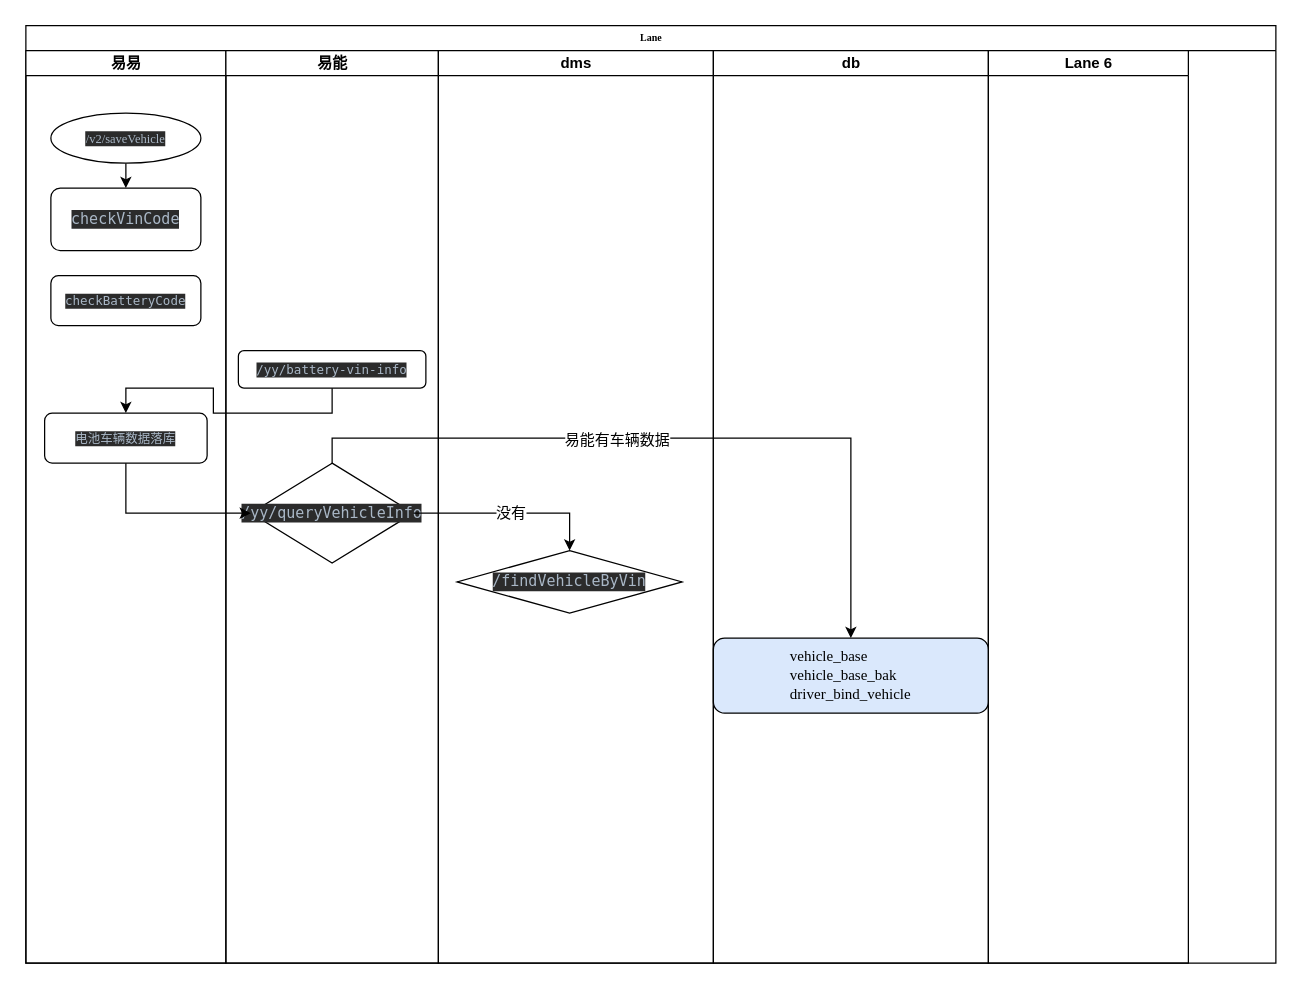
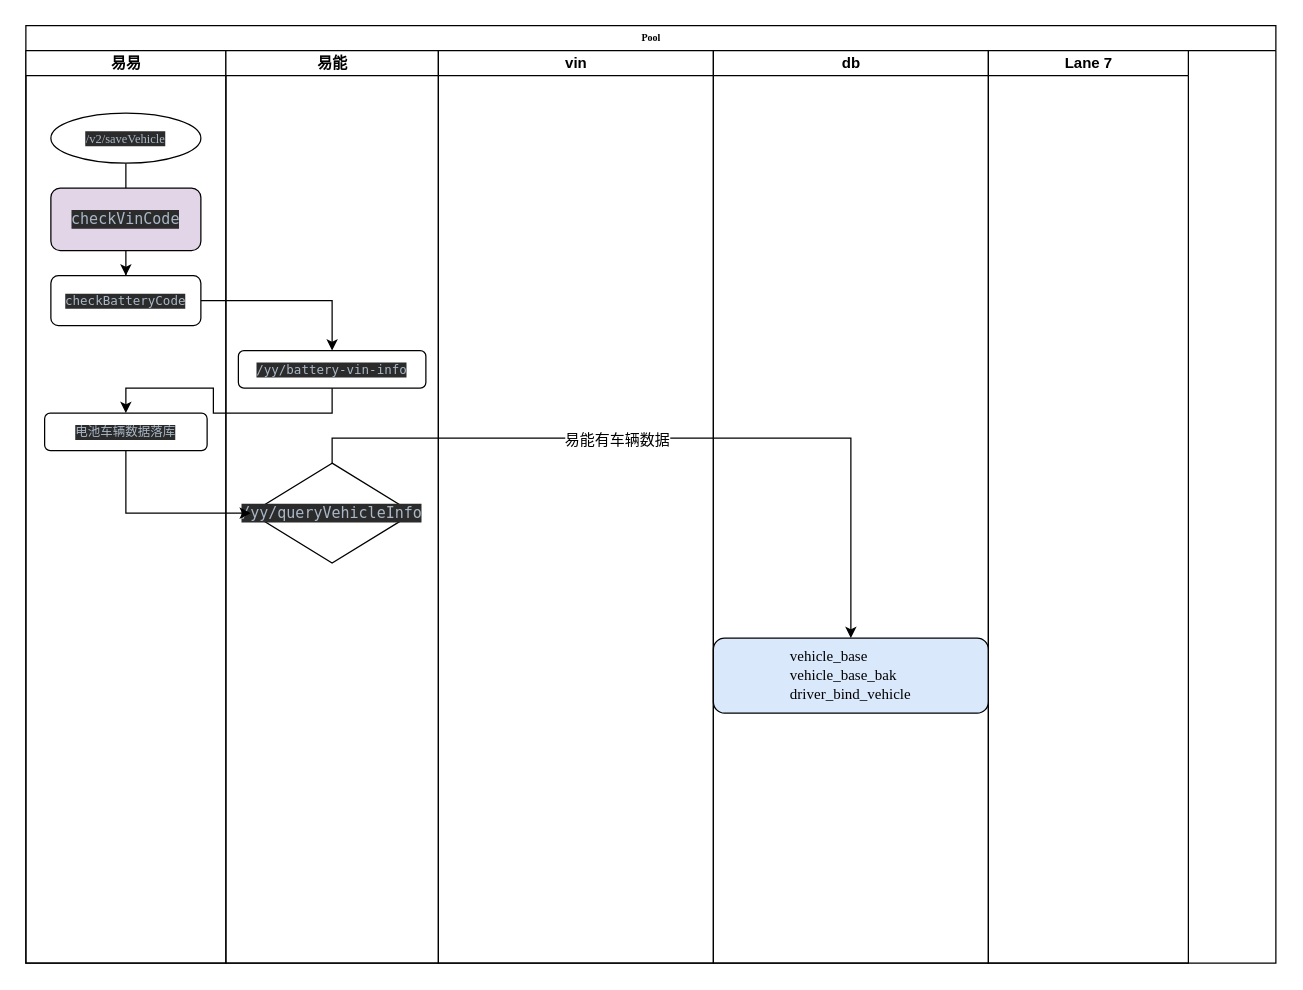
  <mxCell id="0" />
  <mxCell id="1" parent="0" />
- <mxCell id="2" value="Lane" style="swimlane;html=1;childLayout=stackLayout;startSize=20;rounded=0;shadow=0;labelBackgroundColor=none;strokeWidth=1;fontFamily=Verdana;fontSize=8;align=center;" parent="1" vertex="1"><mxGeometry x="20" y="20" width="1000" height="750" as="geometry" /></mxCell>
+ <mxCell id="2" value="Pool" style="swimlane;html=1;childLayout=stackLayout;startSize=20;rounded=0;shadow=0;labelBackgroundColor=none;strokeWidth=1;fontFamily=Verdana;fontSize=8;align=center;" parent="1" vertex="1"><mxGeometry x="20" y="20" width="1000" height="750" as="geometry" /></mxCell>
  <mxCell id="3" value="易易" style="swimlane;html=1;startSize=20;" parent="2" vertex="1"><mxGeometry y="20" width="160" height="730" as="geometry" /></mxCell>
- <mxCell id="4" style="edgeStyle=orthogonalEdgeStyle;rounded=0;orthogonalLoop=1;jettySize=auto;html=1;exitX=0.5;exitY=1;exitDx=0;exitDy=0;entryX=0.5;entryY=0;entryDx=0;entryDy=0;fontFamily=Verdana;fontSize=10;" edge="1" parent="3" source="5" target="7"><mxGeometry relative="1" as="geometry" /></mxCell>
+ <mxCell id="4" style="edgeStyle=orthogonalEdgeStyle;rounded=0;orthogonalLoop=1;jettySize=auto;html=1;exitX=0.5;exitY=1;exitDx=0;exitDy=0;entryX=0.5;entryY=0;entryDx=0;entryDy=0;fontFamily=Verdana;fontSize=10;endArrow=none;" edge="1" parent="3" source="5" target="7"><mxGeometry relative="1" as="geometry" /></mxCell>
  <mxCell id="5" value="&lt;p style=&quot;background-color: rgb(43, 43, 43); color: rgb(169, 183, 198);&quot;&gt;&lt;font style=&quot;font-size: 10px;&quot;&gt;/v2/saveVehicle&lt;/font&gt;&lt;/p&gt;" style="ellipse;whiteSpace=wrap;html=1;shadow=0;labelBackgroundColor=none;strokeWidth=1;fontFamily=Verdana;fontSize=8;align=center;" parent="3" vertex="1"><mxGeometry x="20" y="50" width="120" height="40" as="geometry" /></mxCell>
- <mxCell id="7" value="&lt;pre style=&quot;background-color: rgb(43, 43, 43); color: rgb(169, 183, 198); font-family: &amp;quot;JetBrains Mono&amp;quot;, monospace;&quot;&gt;&lt;font style=&quot;font-size: 12px;&quot;&gt;checkVinCode&lt;/font&gt;&lt;/pre&gt;" style="rounded=1;whiteSpace=wrap;html=1;shadow=0;labelBackgroundColor=none;strokeWidth=1;fontFamily=Verdana;fontSize=8;align=center;" parent="3" vertex="1"><mxGeometry x="20" y="110" width="120" height="50" as="geometry" /></mxCell>
- <mxCell id="8" value="&lt;pre style=&quot;background-color: rgb(43, 43, 43); color: rgb(169, 183, 198); font-family: &amp;quot;JetBrains Mono&amp;quot;, monospace;&quot;&gt;&lt;font style=&quot;font-size: 10px;&quot;&gt;电池车辆数据落库&lt;/font&gt;&lt;/pre&gt;" style="rounded=1;whiteSpace=wrap;html=1;shadow=0;labelBackgroundColor=none;strokeWidth=1;fontFamily=Verdana;fontSize=8;align=center;" parent="3" vertex="1"><mxGeometry x="15" y="290" width="130" height="40" as="geometry" /></mxCell>
+ <mxCell id="6" style="edgeStyle=orthogonalEdgeStyle;rounded=0;orthogonalLoop=1;jettySize=auto;html=1;exitX=0.5;exitY=1;exitDx=0;exitDy=0;fontFamily=Verdana;fontSize=10;" edge="1" parent="3" source="7" target="9"><mxGeometry relative="1" as="geometry" /></mxCell>
+ <mxCell id="7" value="&lt;pre style=&quot;background-color: rgb(43, 43, 43); color: rgb(169, 183, 198); font-family: &amp;quot;JetBrains Mono&amp;quot;, monospace;&quot;&gt;&lt;font style=&quot;font-size: 12px;&quot;&gt;checkVinCode&lt;/font&gt;&lt;/pre&gt;" style="rounded=1;whiteSpace=wrap;html=1;shadow=0;labelBackgroundColor=none;strokeWidth=1;fontFamily=Verdana;fontSize=8;align=center;fillColor=#e1d5e7;" parent="3" vertex="1"><mxGeometry x="20" y="110" width="120" height="50" as="geometry" /></mxCell>
+ <mxCell id="8" value="&lt;pre style=&quot;background-color: rgb(43, 43, 43); color: rgb(169, 183, 198); font-family: &amp;quot;JetBrains Mono&amp;quot;, monospace;&quot;&gt;&lt;font style=&quot;font-size: 10px;&quot;&gt;电池车辆数据落库&lt;/font&gt;&lt;/pre&gt;" style="rounded=1;whiteSpace=wrap;html=1;shadow=0;labelBackgroundColor=none;strokeWidth=1;fontFamily=Verdana;fontSize=8;align=center;" parent="3" vertex="1"><mxGeometry x="15" y="290" width="130" height="30" as="geometry" /></mxCell>
  <mxCell id="9" value="&lt;pre style=&quot;background-color: rgb(43, 43, 43); color: rgb(169, 183, 198); font-family: &amp;quot;JetBrains Mono&amp;quot;, monospace;&quot;&gt;&lt;pre style=&quot;font-family: &amp;quot;JetBrains Mono&amp;quot;, monospace;&quot;&gt;&lt;font style=&quot;font-size: 10px;&quot;&gt;checkBatteryCode&lt;/font&gt;&lt;/pre&gt;&lt;/pre&gt;" style="rounded=1;whiteSpace=wrap;html=1;shadow=0;labelBackgroundColor=none;strokeWidth=1;fontFamily=Verdana;fontSize=8;align=center;" vertex="1" parent="3"><mxGeometry x="20" y="180" width="120" height="40" as="geometry" /></mxCell>
  <mxCell id="10" value="易能" style="swimlane;html=1;startSize=20;" parent="2" vertex="1"><mxGeometry x="160" y="20" width="170" height="730" as="geometry" /></mxCell>
  <mxCell id="11" value="&lt;pre style=&quot;background-color: rgb(43, 43, 43); color: rgb(169, 183, 198); font-family: &amp;quot;JetBrains Mono&amp;quot;, monospace;&quot;&gt;&lt;font style=&quot;font-size: 10px;&quot;&gt;/yy/battery-vin-info&lt;/font&gt;&lt;/pre&gt;" style="rounded=1;whiteSpace=wrap;html=1;shadow=0;labelBackgroundColor=none;strokeWidth=1;fontFamily=Verdana;fontSize=8;align=center;" parent="10" vertex="1"><mxGeometry x="10" y="240" width="150" height="30" as="geometry" /></mxCell>
  <mxCell id="12" value="&lt;pre style=&quot;background-color: rgb(43, 43, 43); color: rgb(169, 183, 198); font-family: &amp;quot;JetBrains Mono&amp;quot;, monospace;&quot;&gt;&lt;font style=&quot;font-size: 12px;&quot;&gt;/yy/queryVehicleInfo&lt;/font&gt;&lt;/pre&gt;" style="rhombus;whiteSpace=wrap;html=1;fontFamily=Verdana;fontSize=12;" vertex="1" parent="10"><mxGeometry x="20" y="330" width="130" height="80" as="geometry" /></mxCell>
- <mxCell id="13" value="dms" style="swimlane;html=1;startSize=20;" parent="2" vertex="1"><mxGeometry x="330" y="20" width="220" height="730" as="geometry" /></mxCell>
- <mxCell id="14" value="&lt;pre style=&quot;background-color: rgb(43, 43, 43); color: rgb(169, 183, 198); font-family: &amp;quot;JetBrains Mono&amp;quot;, monospace;&quot;&gt;&lt;pre style=&quot;border-color: var(--border-color); font-size: 8px; font-family: &amp;quot;JetBrains Mono&amp;quot;, monospace;&quot;&gt;&lt;font style=&quot;border-color: var(--border-color); font-size: 12px;&quot;&gt;/findVehicleByVin&lt;/font&gt;&lt;/pre&gt;&lt;/pre&gt;" style="rhombus;whiteSpace=wrap;html=1;fontFamily=Verdana;fontSize=12;" vertex="1" parent="13"><mxGeometry x="15" y="400" width="180" height="50" as="geometry" /></mxCell>
- <mxCell id="15" value="没有" style="edgeStyle=orthogonalEdgeStyle;rounded=0;orthogonalLoop=1;jettySize=auto;html=1;entryX=0.5;entryY=0;entryDx=0;entryDy=0;fontFamily=Verdana;fontSize=12;exitX=1;exitY=0.5;exitDx=0;exitDy=0;" edge="1" parent="2" source="12" target="14"><mxGeometry relative="1" as="geometry"><mxPoint x="250" y="430" as="sourcePoint" /></mxGeometry></mxCell>
+ <mxCell id="13" value="vin" style="swimlane;html=1;startSize=20;" parent="2" vertex="1"><mxGeometry x="330" y="20" width="220" height="730" as="geometry" /></mxCell>
  <mxCell id="16" value="db" style="swimlane;html=1;startSize=20;" parent="2" vertex="1"><mxGeometry x="550" y="20" width="220" height="730" as="geometry" /></mxCell>
  <mxCell id="17" value="&lt;p style=&quot;margin: 0px; font-variant-numeric: normal; font-variant-east-asian: normal; font-stretch: normal; font-size: 12px; line-height: normal; font-family: Menlo; text-align: start;&quot; class=&quot;p1&quot;&gt;vehicle_base&lt;/p&gt;&lt;p style=&quot;margin: 0px; font-variant-numeric: normal; font-variant-east-asian: normal; font-stretch: normal; font-size: 12px; line-height: normal; font-family: Menlo; text-align: start;&quot; class=&quot;p1&quot;&gt;vehicle_base_bak&lt;/p&gt;&lt;p style=&quot;margin: 0px; font-variant-numeric: normal; font-variant-east-asian: normal; font-stretch: normal; font-size: 12px; line-height: normal; font-family: Menlo; text-align: start;&quot; class=&quot;p1&quot;&gt;driver_bind_vehicle&lt;/p&gt;" style="rounded=1;whiteSpace=wrap;html=1;shadow=0;labelBackgroundColor=none;strokeWidth=1;fontFamily=Verdana;fontSize=8;align=center;fillColor=#dae8fc;" parent="16" vertex="1"><mxGeometry y="470" width="220" height="60" as="geometry" /></mxCell>
- <mxCell id="18" value="Lane 6" style="swimlane;html=1;startSize=20;" parent="2" vertex="1"><mxGeometry x="770" y="20" width="160" height="730" as="geometry" /></mxCell>
+ <mxCell id="18" value="Lane 7" style="swimlane;html=1;startSize=20;" parent="2" vertex="1"><mxGeometry x="770" y="20" width="160" height="730" as="geometry" /></mxCell>
+ <mxCell id="19" style="edgeStyle=orthogonalEdgeStyle;rounded=0;orthogonalLoop=1;jettySize=auto;html=1;exitX=1;exitY=0.5;exitDx=0;exitDy=0;entryX=0.5;entryY=0;entryDx=0;entryDy=0;fontFamily=Verdana;fontSize=12;" edge="1" parent="2" source="9" target="11"><mxGeometry relative="1" as="geometry" /></mxCell>
  <mxCell id="20" style="edgeStyle=orthogonalEdgeStyle;rounded=0;orthogonalLoop=1;jettySize=auto;html=1;exitX=0.5;exitY=1;exitDx=0;exitDy=0;entryX=0.5;entryY=0;entryDx=0;entryDy=0;fontFamily=Verdana;fontSize=12;" edge="1" parent="2" source="11" target="8"><mxGeometry relative="1" as="geometry" /></mxCell>
  <mxCell id="21" style="edgeStyle=orthogonalEdgeStyle;rounded=0;orthogonalLoop=1;jettySize=auto;html=1;exitX=0.5;exitY=1;exitDx=0;exitDy=0;entryX=0;entryY=0.5;entryDx=0;entryDy=0;fontFamily=Verdana;fontSize=12;" edge="1" parent="2" source="8" target="12"><mxGeometry relative="1" as="geometry" /></mxCell>
  <mxCell id="22" style="edgeStyle=orthogonalEdgeStyle;rounded=0;orthogonalLoop=1;jettySize=auto;html=1;exitX=0.5;exitY=0;exitDx=0;exitDy=0;entryX=0.5;entryY=0;entryDx=0;entryDy=0;fontFamily=Verdana;fontSize=12;" edge="1" parent="2" source="12" target="17"><mxGeometry relative="1" as="geometry" /></mxCell>
  <mxCell id="23" value="易能有车辆数据" style="edgeLabel;html=1;align=center;verticalAlign=middle;resizable=0;points=[];fontSize=12;fontFamily=Verdana;" vertex="1" connectable="0" parent="22"><mxGeometry x="-0.169" y="-1" relative="1" as="geometry"><mxPoint as="offset" /></mxGeometry></mxCell>
